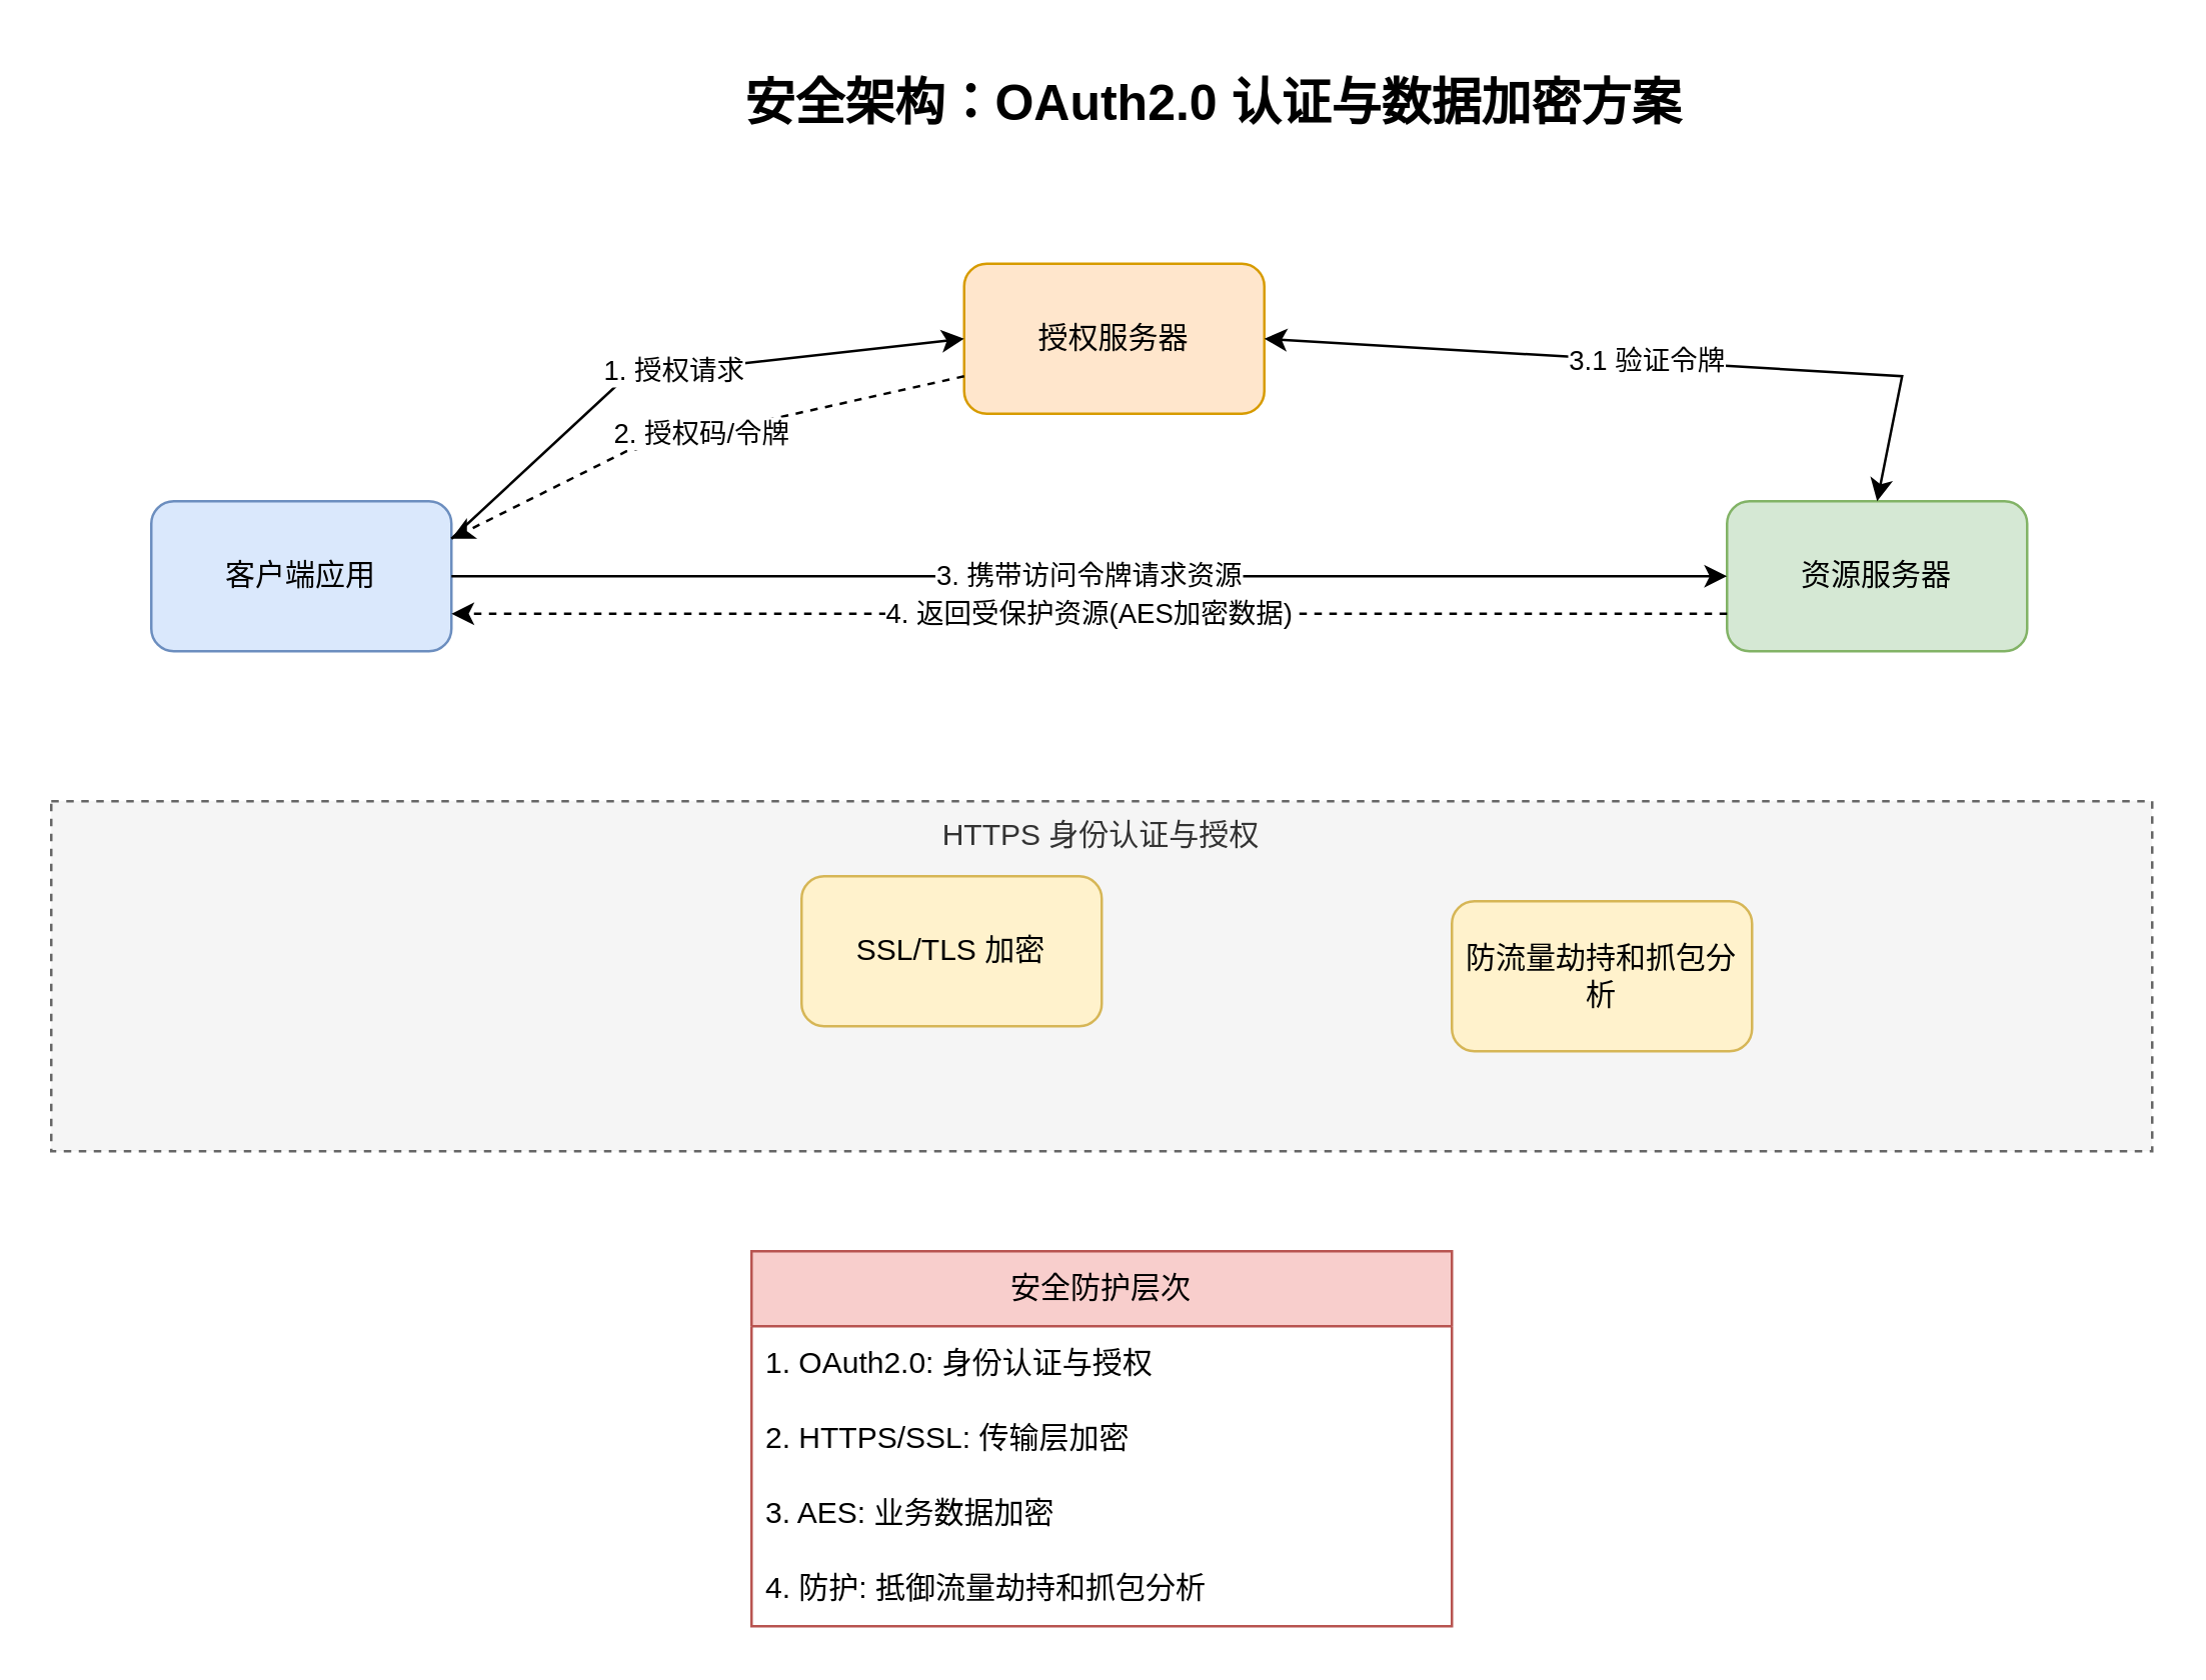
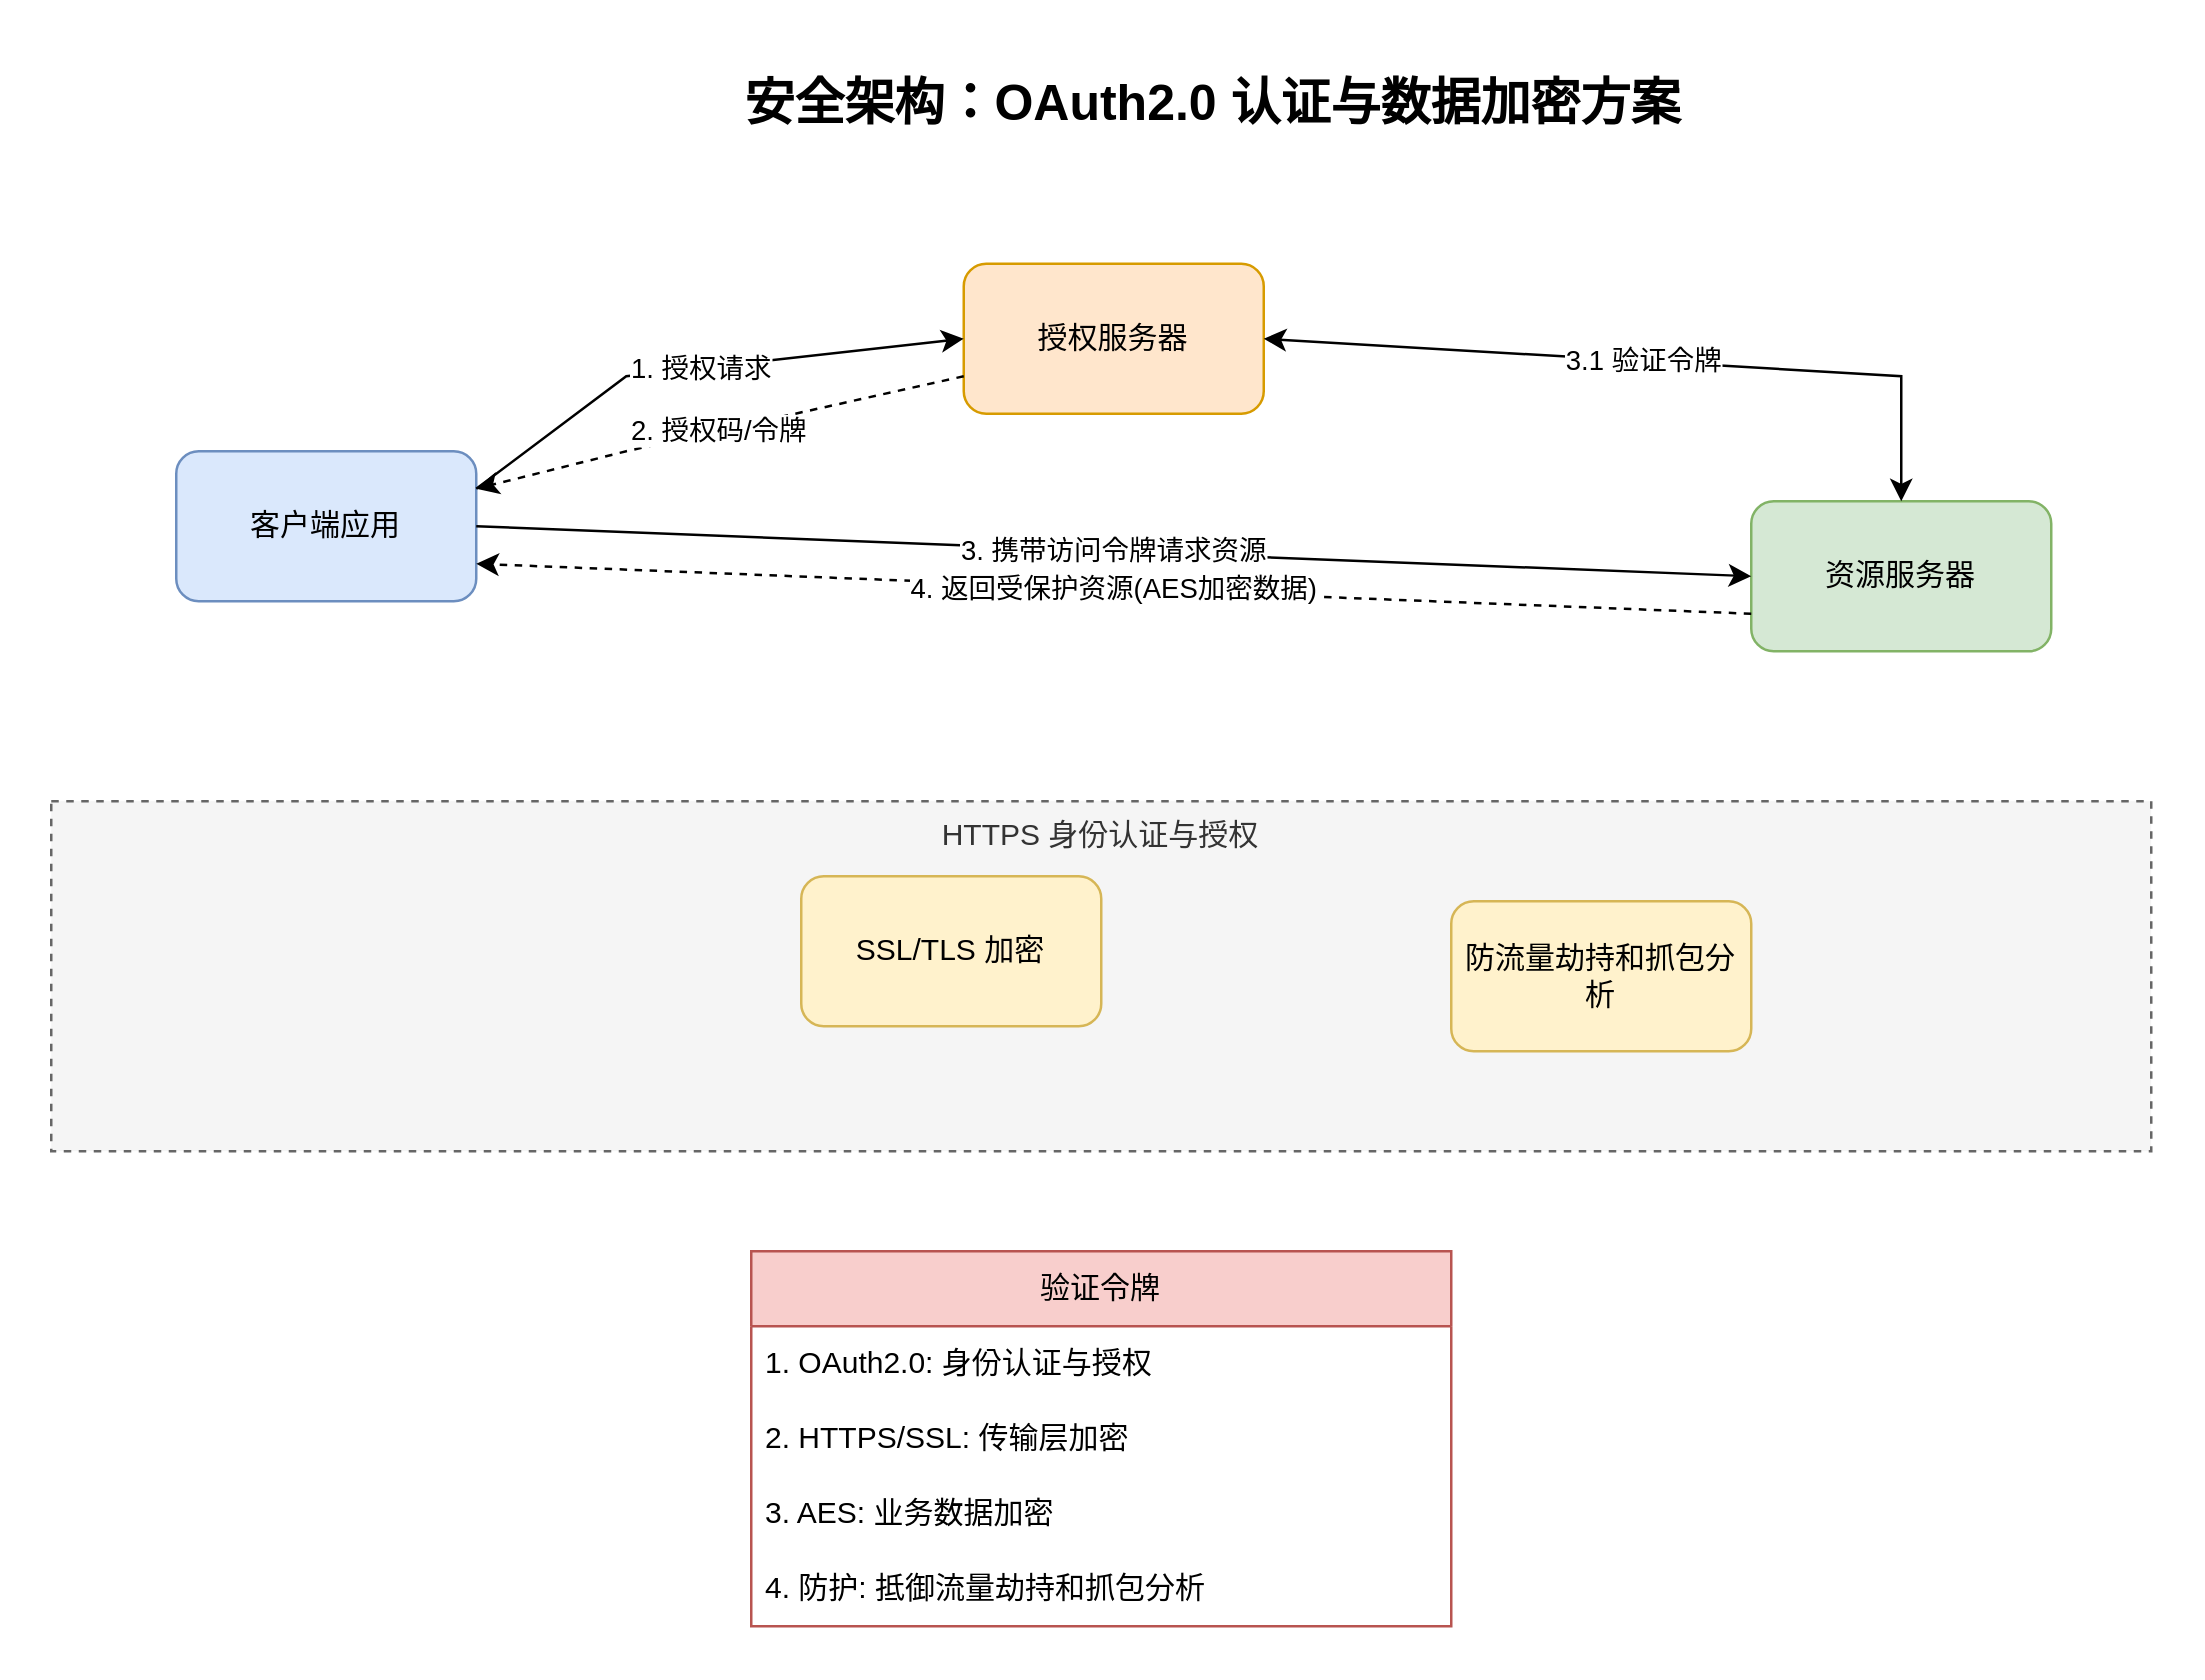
  <mxCell id="0" />
  <mxCell id="1" parent="0" />
  <mxCell id="2" value="安全架构：OAuth2.0 认证与数据加密方案" style="text;html=1;strokeColor=none;fillColor=none;align=center;verticalAlign=middle;whiteSpace=wrap;rounded=0;fontSize=20;fontStyle=1" vertex="1" parent="1"><mxGeometry x="184.5" y="20" width="600" height="40" as="geometry" /></mxCell>
- <mxCell id="3" value="客户端应用" style="rounded=1;whiteSpace=wrap;html=1;fillColor=#dae8fc;strokeColor=#6c8ebf;" vertex="1" parent="1"><mxGeometry x="60" y="200" width="120" height="60" as="geometry" /></mxCell>
- <mxCell id="4" value="资源服务器" style="rounded=1;whiteSpace=wrap;html=1;fillColor=#d5e8d4;strokeColor=#82b366;" vertex="1" parent="1"><mxGeometry x="690" y="200" width="120" height="60" as="geometry" /></mxCell>
+ <mxCell id="3" value="客户端应用" style="rounded=1;whiteSpace=wrap;html=1;fillColor=#dae8fc;strokeColor=#6c8ebf;" vertex="1" parent="1"><mxGeometry x="70" y="180" width="120" height="60" as="geometry" /></mxCell>
+ <mxCell id="4" value="资源服务器" style="rounded=1;whiteSpace=wrap;html=1;fillColor=#d5e8d4;strokeColor=#82b366;" vertex="1" parent="1"><mxGeometry x="700" y="200" width="120" height="60" as="geometry" /></mxCell>
  <mxCell id="5" value="授权服务器" style="rounded=1;whiteSpace=wrap;html=1;fillColor=#ffe6cc;strokeColor=#d79b00;" vertex="1" parent="1"><mxGeometry x="385" y="105" width="120" height="60" as="geometry" /></mxCell>
  <mxCell id="6" value="HTTPS 身份认证与授权" style="rounded=0;whiteSpace=wrap;html=1;fillColor=#f5f5f5;strokeColor=#666666;dashed=1;verticalAlign=top;fontColor=#333333;" vertex="1" parent="1"><mxGeometry x="20" y="320" width="840" height="140" as="geometry" /></mxCell>
  <mxCell id="7" value="1. 授权请求" style="endArrow=classic;html=1;rounded=0;exitX=1;exitY=0.25;exitDx=0;exitDy=0;entryX=0;entryY=0.5;entryDx=0;entryDy=0;" edge="1" parent="1" source="3" target="5"><mxGeometry x="-0.004" width="50" height="50" relative="1" as="geometry"><mxPoint x="450" y="370" as="sourcePoint" /><mxPoint x="500" y="320" as="targetPoint" /><Array as="points"><mxPoint x="250" y="150" /></Array><mxPoint as="offset" /></mxGeometry></mxCell>
  <mxCell id="8" value="2. 授权码/令牌" style="endArrow=classic;html=1;rounded=0;exitX=0;exitY=0.75;exitDx=0;exitDy=0;entryX=1;entryY=0.25;entryDx=0;entryDy=0;dashed=1;" edge="1" parent="1" source="5" target="3"><mxGeometry width="50" height="50" relative="1" as="geometry"><mxPoint x="450" y="370" as="sourcePoint" /><mxPoint x="500" y="320" as="targetPoint" /><Array as="points"><mxPoint x="250" y="180" /></Array></mxGeometry></mxCell>
  <mxCell id="9" value="4. 返回受保护资源(AES加密数据)" style="endArrow=classic;html=1;rounded=0;exitX=0;exitY=0.75;exitDx=0;exitDy=0;entryX=1;entryY=0.75;entryDx=0;entryDy=0;dashed=1;" edge="1" parent="1" source="4" target="3"><mxGeometry width="50" height="50" relative="1" as="geometry"><mxPoint x="450" y="370" as="sourcePoint" /><mxPoint x="500" y="320" as="targetPoint" /></mxGeometry></mxCell>
  <mxCell id="10" value="3. 携带访问令牌请求资源" style="endArrow=classic;html=1;rounded=0;exitX=1;exitY=0.5;exitDx=0;exitDy=0;entryX=0;entryY=0.5;entryDx=0;entryDy=0;" edge="1" parent="1" source="3" target="4"><mxGeometry width="50" height="50" relative="1" as="geometry"><mxPoint x="450" y="370" as="sourcePoint" /><mxPoint x="500" y="320" as="targetPoint" /></mxGeometry></mxCell>
  <mxCell id="11" value="3.1 验证令牌" style="endArrow=classic;startArrow=classic;html=1;rounded=0;exitX=0.5;exitY=0;exitDx=0;exitDy=0;entryX=1;entryY=0.5;entryDx=0;entryDy=0;" edge="1" parent="1" source="4" target="5"><mxGeometry width="50" height="50" relative="1" as="geometry"><mxPoint x="450" y="370" as="sourcePoint" /><mxPoint x="500" y="320" as="targetPoint" /><Array as="points"><mxPoint x="760" y="150" /></Array></mxGeometry></mxCell>
  <mxCell id="12" value="SSL/TLS 加密" style="rounded=1;whiteSpace=wrap;html=1;fillColor=#fff2cc;strokeColor=#d6b656;" vertex="1" parent="1"><mxGeometry x="320" y="350" width="120" height="60" as="geometry" /></mxCell>
  <mxCell id="13" value="防流量劫持和抓包分析" style="rounded=1;whiteSpace=wrap;html=1;fillColor=#fff2cc;strokeColor=#d6b656;" vertex="1" parent="1"><mxGeometry x="580" y="360" width="120" height="60" as="geometry" /></mxCell>
- <mxCell id="14" value="安全防护层次" style="swimlane;fontStyle=0;childLayout=stackLayout;horizontal=1;startSize=30;horizontalStack=0;resizeParent=1;resizeParentMax=0;resizeLast=0;collapsible=1;marginBottom=0;whiteSpace=wrap;html=1;fillColor=#f8cecc;strokeColor=#b85450;" vertex="1" parent="1"><mxGeometry x="300" y="500" width="280" height="150" as="geometry" /></mxCell>
+ <mxCell id="14" value="验证令牌" style="swimlane;fontStyle=0;childLayout=stackLayout;horizontal=1;startSize=30;horizontalStack=0;resizeParent=1;resizeParentMax=0;resizeLast=0;collapsible=1;marginBottom=0;whiteSpace=wrap;html=1;fillColor=#f8cecc;strokeColor=#b85450;" vertex="1" parent="1"><mxGeometry x="300" y="500" width="280" height="150" as="geometry" /></mxCell>
  <mxCell id="15" value="1. OAuth2.0: 身份认证与授权" style="text;strokeColor=none;fillColor=none;align=left;verticalAlign=middle;spacingLeft=4;spacingRight=4;overflow=hidden;points=[[0,0.5],[1,0.5]];portConstraint=eastwest;rotatable=0;whiteSpace=wrap;html=1;" vertex="1" parent="14"><mxGeometry y="30" width="280" height="30" as="geometry" /></mxCell>
  <mxCell id="16" value="2. HTTPS/SSL: 传输层加密" style="text;strokeColor=none;fillColor=none;align=left;verticalAlign=middle;spacingLeft=4;spacingRight=4;overflow=hidden;points=[[0,0.5],[1,0.5]];portConstraint=eastwest;rotatable=0;whiteSpace=wrap;html=1;" vertex="1" parent="14"><mxGeometry y="60" width="280" height="30" as="geometry" /></mxCell>
  <mxCell id="17" value="3. AES: 业务数据加密" style="text;strokeColor=none;fillColor=none;align=left;verticalAlign=middle;spacingLeft=4;spacingRight=4;overflow=hidden;points=[[0,0.5],[1,0.5]];portConstraint=eastwest;rotatable=0;whiteSpace=wrap;html=1;" vertex="1" parent="14"><mxGeometry y="90" width="280" height="30" as="geometry" /></mxCell>
  <mxCell id="18" value="4. 防护: 抵御流量劫持和抓包分析" style="text;strokeColor=none;fillColor=none;align=left;verticalAlign=middle;spacingLeft=4;spacingRight=4;overflow=hidden;points=[[0,0.5],[1,0.5]];portConstraint=eastwest;rotatable=0;whiteSpace=wrap;html=1;" vertex="1" parent="14"><mxGeometry y="120" width="280" height="30" as="geometry" /></mxCell>
